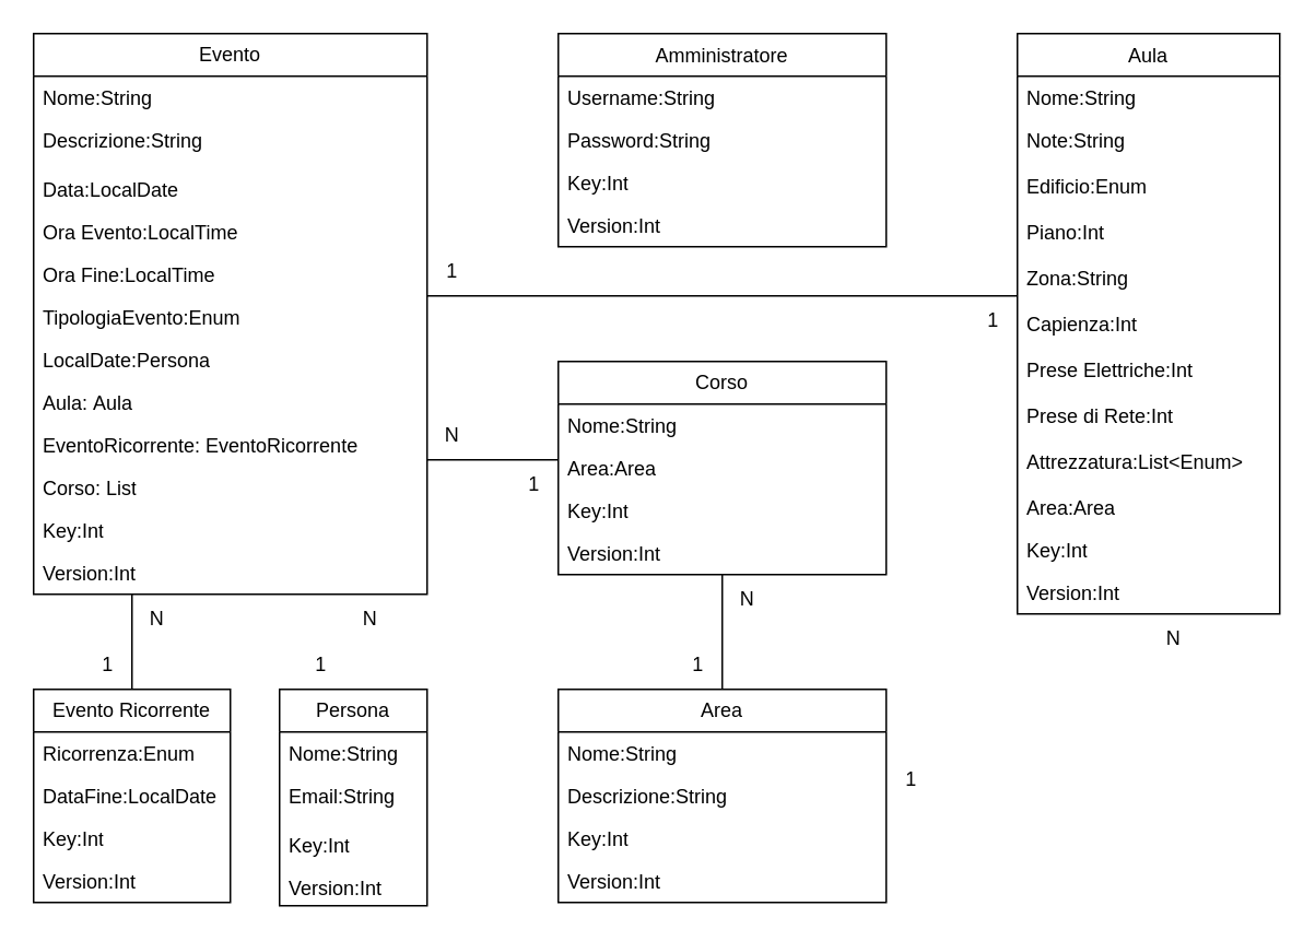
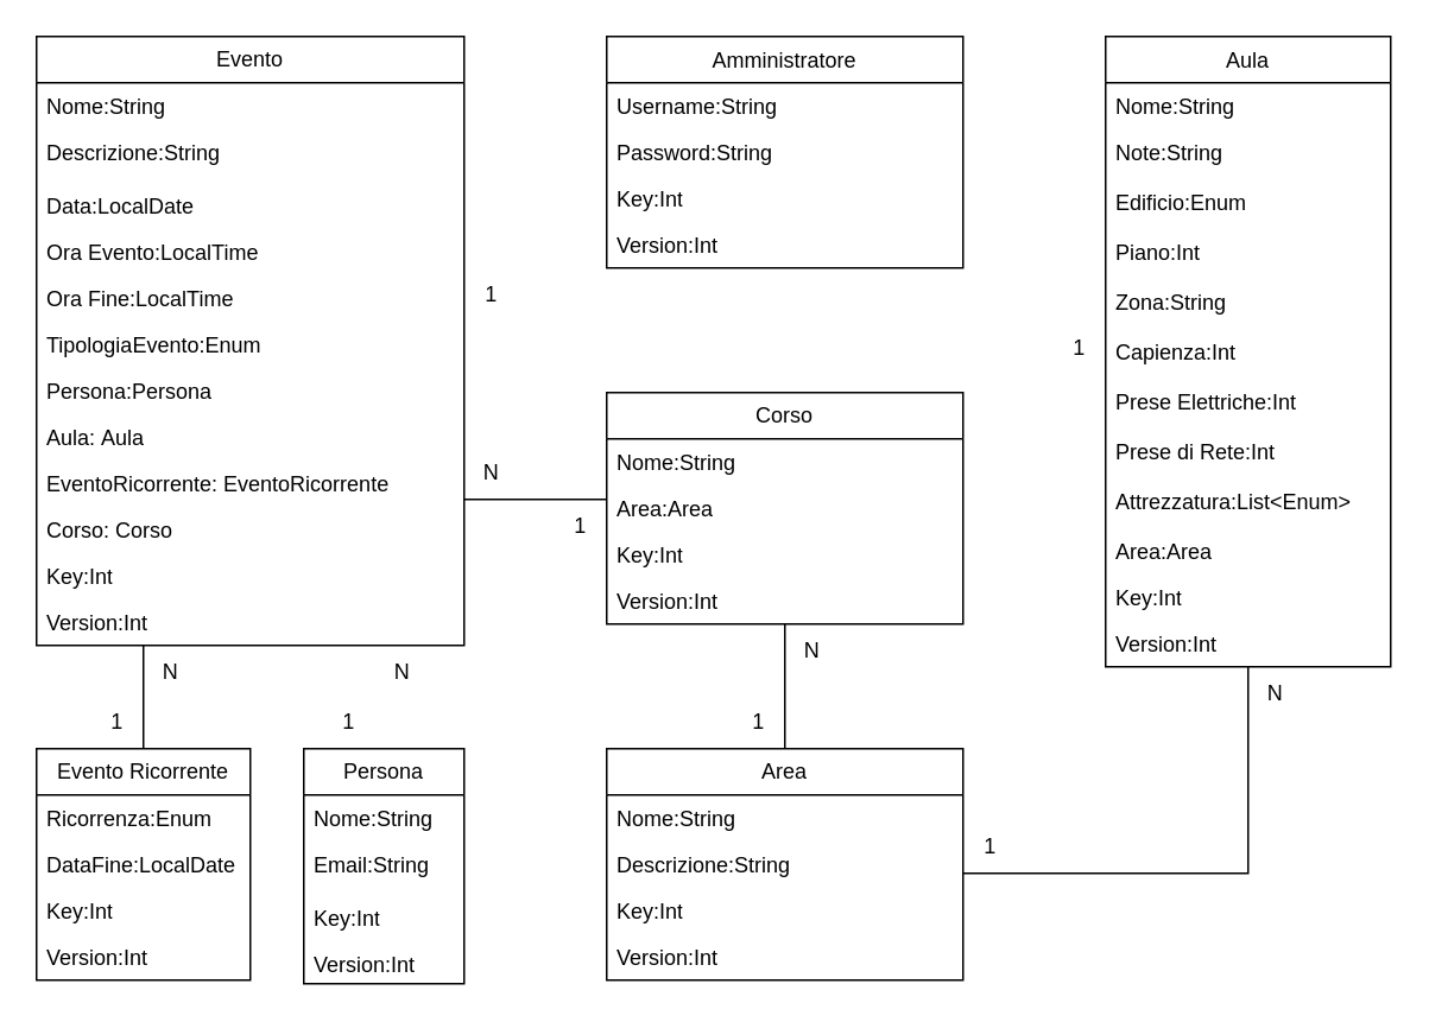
  <mxCell id="0" />
  <mxCell id="1" parent="0" />
  <mxCell id="2" value="Amministratore" style="swimlane;fontStyle=0;align=center;verticalAlign=top;childLayout=stackLayout;horizontal=1;startSize=26;horizontalStack=0;resizeParent=1;resizeLast=0;collapsible=1;marginBottom=0;rounded=0;shadow=0;strokeWidth=1;" parent="1" vertex="1"><mxGeometry x="340" y="20" width="200" height="130" as="geometry"><mxRectangle x="230" y="140" width="160" height="26" as="alternateBounds" /></mxGeometry></mxCell>
  <mxCell id="3" value="Username:String" style="text;align=left;verticalAlign=top;spacingLeft=4;spacingRight=4;overflow=hidden;rotatable=0;points=[[0,0.5],[1,0.5]];portConstraint=eastwest;" parent="2" vertex="1"><mxGeometry y="26" width="200" height="26" as="geometry" /></mxCell>
  <mxCell id="4" value="Password:String" style="text;align=left;verticalAlign=top;spacingLeft=4;spacingRight=4;overflow=hidden;rotatable=0;points=[[0,0.5],[1,0.5]];portConstraint=eastwest;rounded=0;shadow=0;html=0;" parent="2" vertex="1"><mxGeometry y="52" width="200" height="26" as="geometry" /></mxCell>
  <mxCell id="5" value="Key:Int" style="text;strokeColor=none;fillColor=none;align=left;verticalAlign=top;spacingLeft=4;spacingRight=4;overflow=hidden;rotatable=0;points=[[0,0.5],[1,0.5]];portConstraint=eastwest;whiteSpace=wrap;html=1;" parent="2" vertex="1"><mxGeometry y="78" width="200" height="26" as="geometry" /></mxCell>
  <mxCell id="6" value="Version:Int" style="text;strokeColor=none;fillColor=none;align=left;verticalAlign=top;spacingLeft=4;spacingRight=4;overflow=hidden;rotatable=0;points=[[0,0.5],[1,0.5]];portConstraint=eastwest;whiteSpace=wrap;html=1;" vertex="1" parent="2"><mxGeometry y="104" width="200" height="26" as="geometry" /></mxCell>
+ <mxCell id="7" style="edgeStyle=orthogonalEdgeStyle;rounded=0;orthogonalLoop=1;jettySize=auto;html=1;endArrow=none;endFill=0;" edge="1" parent="1" source="8" target="22"><mxGeometry relative="1" as="geometry"><Array as="points"><mxPoint x="700" y="490" /></Array></mxGeometry></mxCell>
  <mxCell id="8" value="Aula" style="swimlane;fontStyle=0;align=center;verticalAlign=top;childLayout=stackLayout;horizontal=1;startSize=26;horizontalStack=0;resizeParent=1;resizeLast=0;collapsible=1;marginBottom=0;rounded=0;shadow=0;strokeWidth=1;" parent="1" vertex="1"><mxGeometry x="620" y="20" width="160" height="354" as="geometry"><mxRectangle x="550" y="140" width="160" height="26" as="alternateBounds" /></mxGeometry></mxCell>
  <mxCell id="9" value="Nome:String" style="text;align=left;verticalAlign=top;spacingLeft=4;spacingRight=4;overflow=hidden;rotatable=0;points=[[0,0.5],[1,0.5]];portConstraint=eastwest;rounded=0;shadow=0;html=0;" parent="8" vertex="1"><mxGeometry y="26" width="160" height="26" as="geometry" /></mxCell>
  <mxCell id="10" value="Note:String" style="text;align=left;verticalAlign=top;spacingLeft=4;spacingRight=4;overflow=hidden;rotatable=0;points=[[0,0.5],[1,0.5]];portConstraint=eastwest;" parent="8" vertex="1"><mxGeometry y="52" width="160" height="28" as="geometry" /></mxCell>
  <mxCell id="11" value="Edificio:Enum" style="text;align=left;verticalAlign=top;spacingLeft=4;spacingRight=4;overflow=hidden;rotatable=0;points=[[0,0.5],[1,0.5]];portConstraint=eastwest;" parent="8" vertex="1"><mxGeometry y="80" width="160" height="28" as="geometry" /></mxCell>
  <mxCell id="12" value="Piano:Int" style="text;align=left;verticalAlign=top;spacingLeft=4;spacingRight=4;overflow=hidden;rotatable=0;points=[[0,0.5],[1,0.5]];portConstraint=eastwest;" parent="8" vertex="1"><mxGeometry y="108" width="160" height="28" as="geometry" /></mxCell>
  <mxCell id="13" value="Zona:String" style="text;align=left;verticalAlign=top;spacingLeft=4;spacingRight=4;overflow=hidden;rotatable=0;points=[[0,0.5],[1,0.5]];portConstraint=eastwest;" parent="8" vertex="1"><mxGeometry y="136" width="160" height="28" as="geometry" /></mxCell>
  <mxCell id="14" value="Capienza:Int" style="text;align=left;verticalAlign=top;spacingLeft=4;spacingRight=4;overflow=hidden;rotatable=0;points=[[0,0.5],[1,0.5]];portConstraint=eastwest;" parent="8" vertex="1"><mxGeometry y="164" width="160" height="28" as="geometry" /></mxCell>
  <mxCell id="15" value="Prese Elettriche:Int" style="text;align=left;verticalAlign=top;spacingLeft=4;spacingRight=4;overflow=hidden;rotatable=0;points=[[0,0.5],[1,0.5]];portConstraint=eastwest;" parent="8" vertex="1"><mxGeometry y="192" width="160" height="28" as="geometry" /></mxCell>
  <mxCell id="16" value="Prese di Rete:Int" style="text;align=left;verticalAlign=top;spacingLeft=4;spacingRight=4;overflow=hidden;rotatable=0;points=[[0,0.5],[1,0.5]];portConstraint=eastwest;" parent="8" vertex="1"><mxGeometry y="220" width="160" height="28" as="geometry" /></mxCell>
  <mxCell id="17" value="Attrezzatura:List&lt;Enum&gt;" style="text;align=left;verticalAlign=top;spacingLeft=4;spacingRight=4;overflow=hidden;rotatable=0;points=[[0,0.5],[1,0.5]];portConstraint=eastwest;" parent="8" vertex="1"><mxGeometry y="248" width="160" height="28" as="geometry" /></mxCell>
  <mxCell id="18" value="Area:Area" style="text;strokeColor=none;fillColor=none;align=left;verticalAlign=top;spacingLeft=4;spacingRight=4;overflow=hidden;rotatable=0;points=[[0,0.5],[1,0.5]];portConstraint=eastwest;whiteSpace=wrap;html=1;" vertex="1" parent="8"><mxGeometry y="276" width="160" height="26" as="geometry" /></mxCell>
  <mxCell id="19" value="Key:Int" style="text;strokeColor=none;fillColor=none;align=left;verticalAlign=top;spacingLeft=4;spacingRight=4;overflow=hidden;rotatable=0;points=[[0,0.5],[1,0.5]];portConstraint=eastwest;whiteSpace=wrap;html=1;" vertex="1" parent="8"><mxGeometry y="302" width="160" height="26" as="geometry" /></mxCell>
  <mxCell id="20" value="Version:Int" style="text;strokeColor=none;fillColor=none;align=left;verticalAlign=top;spacingLeft=4;spacingRight=4;overflow=hidden;rotatable=0;points=[[0,0.5],[1,0.5]];portConstraint=eastwest;whiteSpace=wrap;html=1;" vertex="1" parent="8"><mxGeometry y="328" width="160" height="26" as="geometry" /></mxCell>
  <mxCell id="21" value="" style="edgeStyle=orthogonalEdgeStyle;rounded=0;orthogonalLoop=1;jettySize=auto;html=1;endArrow=none;endFill=0;" edge="1" parent="1" source="22" target="52"><mxGeometry relative="1" as="geometry"><Array as="points"><mxPoint x="440" y="360" /><mxPoint x="440" y="360" /></Array></mxGeometry></mxCell>
  <mxCell id="22" value="Area" style="swimlane;fontStyle=0;childLayout=stackLayout;horizontal=1;startSize=26;fillColor=none;horizontalStack=0;resizeParent=1;resizeParentMax=0;resizeLast=0;collapsible=1;marginBottom=0;whiteSpace=wrap;html=1;" parent="1" vertex="1"><mxGeometry x="340" y="420" width="200" height="130" as="geometry" /></mxCell>
  <mxCell id="23" value="Nome:String" style="text;strokeColor=none;fillColor=none;align=left;verticalAlign=top;spacingLeft=4;spacingRight=4;overflow=hidden;rotatable=0;points=[[0,0.5],[1,0.5]];portConstraint=eastwest;whiteSpace=wrap;html=1;" parent="22" vertex="1"><mxGeometry y="26" width="200" height="26" as="geometry" /></mxCell>
  <mxCell id="24" value="Descrizione:String" style="text;strokeColor=none;fillColor=none;align=left;verticalAlign=top;spacingLeft=4;spacingRight=4;overflow=hidden;rotatable=0;points=[[0,0.5],[1,0.5]];portConstraint=eastwest;whiteSpace=wrap;html=1;" parent="22" vertex="1"><mxGeometry y="52" width="200" height="26" as="geometry" /></mxCell>
  <mxCell id="25" value="Key:Int" style="text;strokeColor=none;fillColor=none;align=left;verticalAlign=top;spacingLeft=4;spacingRight=4;overflow=hidden;rotatable=0;points=[[0,0.5],[1,0.5]];portConstraint=eastwest;whiteSpace=wrap;html=1;" vertex="1" parent="22"><mxGeometry y="78" width="200" height="26" as="geometry" /></mxCell>
  <mxCell id="26" value="Version:Int" style="text;strokeColor=none;fillColor=none;align=left;verticalAlign=top;spacingLeft=4;spacingRight=4;overflow=hidden;rotatable=0;points=[[0,0.5],[1,0.5]];portConstraint=eastwest;whiteSpace=wrap;html=1;" vertex="1" parent="22"><mxGeometry y="104" width="200" height="26" as="geometry" /></mxCell>
  <mxCell id="27" value="Persona" style="swimlane;fontStyle=0;childLayout=stackLayout;horizontal=1;startSize=26;fillColor=none;horizontalStack=0;resizeParent=1;resizeParentMax=0;resizeLast=0;collapsible=1;marginBottom=0;whiteSpace=wrap;html=1;" parent="1" vertex="1"><mxGeometry x="170" y="420" width="90" height="132" as="geometry" /></mxCell>
  <mxCell id="28" value="Nome:String" style="text;strokeColor=none;fillColor=none;align=left;verticalAlign=top;spacingLeft=4;spacingRight=4;overflow=hidden;rotatable=0;points=[[0,0.5],[1,0.5]];portConstraint=eastwest;whiteSpace=wrap;html=1;" parent="27" vertex="1"><mxGeometry y="26" width="90" height="26" as="geometry" /></mxCell>
  <mxCell id="29" value="Email:String" style="text;strokeColor=none;fillColor=none;align=left;verticalAlign=top;spacingLeft=4;spacingRight=4;overflow=hidden;rotatable=0;points=[[0,0.5],[1,0.5]];portConstraint=eastwest;whiteSpace=wrap;html=1;" parent="27" vertex="1"><mxGeometry y="52" width="90" height="30" as="geometry" /></mxCell>
  <mxCell id="30" value="Key:Int" style="text;strokeColor=none;fillColor=none;align=left;verticalAlign=top;spacingLeft=4;spacingRight=4;overflow=hidden;rotatable=0;points=[[0,0.5],[1,0.5]];portConstraint=eastwest;whiteSpace=wrap;html=1;" vertex="1" parent="27"><mxGeometry y="82" width="90" height="26" as="geometry" /></mxCell>
  <mxCell id="31" value="Version:Int" style="text;strokeColor=none;fillColor=none;align=left;verticalAlign=top;spacingLeft=4;spacingRight=4;overflow=hidden;rotatable=0;points=[[0,0.5],[1,0.5]];portConstraint=eastwest;whiteSpace=wrap;html=1;" vertex="1" parent="27"><mxGeometry y="108" width="90" height="24" as="geometry" /></mxCell>
  <mxCell id="32" style="edgeStyle=orthogonalEdgeStyle;rounded=0;orthogonalLoop=1;jettySize=auto;html=1;endArrow=none;endFill=0;" edge="1" parent="1" source="35" target="48"><mxGeometry relative="1" as="geometry"><Array as="points"><mxPoint x="310" y="280" /><mxPoint x="310" y="280" /></Array></mxGeometry></mxCell>
- <mxCell id="33" style="edgeStyle=orthogonalEdgeStyle;rounded=0;orthogonalLoop=1;jettySize=auto;html=1;endArrow=none;endFill=0;" edge="1" parent="1" source="35" target="8"><mxGeometry relative="1" as="geometry"><Array as="points"><mxPoint x="330" y="180" /><mxPoint x="330" y="180" /></Array></mxGeometry></mxCell>
  <mxCell id="34" style="edgeStyle=orthogonalEdgeStyle;rounded=0;orthogonalLoop=1;jettySize=auto;html=1;endArrow=none;endFill=0;" edge="1" parent="1" source="35" target="53"><mxGeometry relative="1" as="geometry"><Array as="points"><mxPoint x="80" y="380" /><mxPoint x="80" y="380" /></Array></mxGeometry></mxCell>
  <mxCell id="35" value="Evento" style="swimlane;fontStyle=0;childLayout=stackLayout;horizontal=1;startSize=26;fillColor=none;horizontalStack=0;resizeParent=1;resizeParentMax=0;resizeLast=0;collapsible=1;marginBottom=0;whiteSpace=wrap;html=1;" parent="1" vertex="1"><mxGeometry x="20" y="20" width="240" height="342" as="geometry" /></mxCell>
  <mxCell id="36" value="Nome:String" style="text;strokeColor=none;fillColor=none;align=left;verticalAlign=top;spacingLeft=4;spacingRight=4;overflow=hidden;rotatable=0;points=[[0,0.5],[1,0.5]];portConstraint=eastwest;whiteSpace=wrap;html=1;" parent="35" vertex="1"><mxGeometry y="26" width="240" height="26" as="geometry" /></mxCell>
  <mxCell id="37" value="Descrizione:String" style="text;strokeColor=none;fillColor=none;align=left;verticalAlign=top;spacingLeft=4;spacingRight=4;overflow=hidden;rotatable=0;points=[[0,0.5],[1,0.5]];portConstraint=eastwest;whiteSpace=wrap;html=1;" parent="35" vertex="1"><mxGeometry y="52" width="240" height="30" as="geometry" /></mxCell>
  <mxCell id="38" value="Data:LocalDate" style="text;strokeColor=none;fillColor=none;align=left;verticalAlign=top;spacingLeft=4;spacingRight=4;overflow=hidden;rotatable=0;points=[[0,0.5],[1,0.5]];portConstraint=eastwest;whiteSpace=wrap;html=1;" parent="35" vertex="1"><mxGeometry y="82" width="240" height="26" as="geometry" /></mxCell>
  <mxCell id="39" value="Ora Evento:LocalTime" style="text;strokeColor=none;fillColor=none;align=left;verticalAlign=top;spacingLeft=4;spacingRight=4;overflow=hidden;rotatable=0;points=[[0,0.5],[1,0.5]];portConstraint=eastwest;whiteSpace=wrap;html=1;" parent="35" vertex="1"><mxGeometry y="108" width="240" height="26" as="geometry" /></mxCell>
  <mxCell id="40" value="Ora Fine:LocalTime" style="text;strokeColor=none;fillColor=none;align=left;verticalAlign=top;spacingLeft=4;spacingRight=4;overflow=hidden;rotatable=0;points=[[0,0.5],[1,0.5]];portConstraint=eastwest;whiteSpace=wrap;html=1;" parent="35" vertex="1"><mxGeometry y="134" width="240" height="26" as="geometry" /></mxCell>
  <mxCell id="41" value="TipologiaEvento:Enum" style="text;strokeColor=none;fillColor=none;align=left;verticalAlign=top;spacingLeft=4;spacingRight=4;overflow=hidden;rotatable=0;points=[[0,0.5],[1,0.5]];portConstraint=eastwest;whiteSpace=wrap;html=1;" parent="35" vertex="1"><mxGeometry y="160" width="240" height="26" as="geometry" /></mxCell>
- <mxCell id="42" value="LocalDate:Persona&lt;br&gt;" style="text;strokeColor=none;fillColor=none;align=left;verticalAlign=top;spacingLeft=4;spacingRight=4;overflow=hidden;rotatable=0;points=[[0,0.5],[1,0.5]];portConstraint=eastwest;whiteSpace=wrap;html=1;" vertex="1" parent="35"><mxGeometry y="186" width="240" height="26" as="geometry" /></mxCell>
+ <mxCell id="42" value="Persona:Persona&lt;br&gt;" style="text;strokeColor=none;fillColor=none;align=left;verticalAlign=top;spacingLeft=4;spacingRight=4;overflow=hidden;rotatable=0;points=[[0,0.5],[1,0.5]];portConstraint=eastwest;whiteSpace=wrap;html=1;" vertex="1" parent="35"><mxGeometry y="186" width="240" height="26" as="geometry" /></mxCell>
  <mxCell id="43" value="Aula:&amp;nbsp;Aula" style="text;strokeColor=none;fillColor=none;align=left;verticalAlign=top;spacingLeft=4;spacingRight=4;overflow=hidden;rotatable=0;points=[[0,0.5],[1,0.5]];portConstraint=eastwest;whiteSpace=wrap;html=1;" vertex="1" parent="35"><mxGeometry y="212" width="240" height="26" as="geometry" /></mxCell>
  <mxCell id="44" value="EventoRicorrente:&amp;nbsp;EventoRicorrente" style="text;strokeColor=none;fillColor=none;align=left;verticalAlign=top;spacingLeft=4;spacingRight=4;overflow=hidden;rotatable=0;points=[[0,0.5],[1,0.5]];portConstraint=eastwest;whiteSpace=wrap;html=1;" vertex="1" parent="35"><mxGeometry y="238" width="240" height="26" as="geometry" /></mxCell>
- <mxCell id="45" value="Corso:&amp;nbsp;List" style="text;strokeColor=none;fillColor=none;align=left;verticalAlign=top;spacingLeft=4;spacingRight=4;overflow=hidden;rotatable=0;points=[[0,0.5],[1,0.5]];portConstraint=eastwest;whiteSpace=wrap;html=1;" vertex="1" parent="35"><mxGeometry y="264" width="240" height="26" as="geometry" /></mxCell>
+ <mxCell id="45" value="Corso:&amp;nbsp;Corso" style="text;strokeColor=none;fillColor=none;align=left;verticalAlign=top;spacingLeft=4;spacingRight=4;overflow=hidden;rotatable=0;points=[[0,0.5],[1,0.5]];portConstraint=eastwest;whiteSpace=wrap;html=1;" vertex="1" parent="35"><mxGeometry y="264" width="240" height="26" as="geometry" /></mxCell>
  <mxCell id="46" value="Key:Int" style="text;strokeColor=none;fillColor=none;align=left;verticalAlign=top;spacingLeft=4;spacingRight=4;overflow=hidden;rotatable=0;points=[[0,0.5],[1,0.5]];portConstraint=eastwest;whiteSpace=wrap;html=1;" vertex="1" parent="35"><mxGeometry y="290" width="240" height="26" as="geometry" /></mxCell>
  <mxCell id="47" value="Version:Int" style="text;strokeColor=none;fillColor=none;align=left;verticalAlign=top;spacingLeft=4;spacingRight=4;overflow=hidden;rotatable=0;points=[[0,0.5],[1,0.5]];portConstraint=eastwest;whiteSpace=wrap;html=1;" vertex="1" parent="35"><mxGeometry y="316" width="240" height="26" as="geometry" /></mxCell>
  <mxCell id="48" value="Corso" style="swimlane;fontStyle=0;childLayout=stackLayout;horizontal=1;startSize=26;fillColor=none;horizontalStack=0;resizeParent=1;resizeParentMax=0;resizeLast=0;collapsible=1;marginBottom=0;whiteSpace=wrap;html=1;" parent="1" vertex="1"><mxGeometry x="340" y="220" width="200" height="130" as="geometry" /></mxCell>
  <mxCell id="49" value="Nome:String" style="text;strokeColor=none;fillColor=none;align=left;verticalAlign=top;spacingLeft=4;spacingRight=4;overflow=hidden;rotatable=0;points=[[0,0.5],[1,0.5]];portConstraint=eastwest;whiteSpace=wrap;html=1;" parent="48" vertex="1"><mxGeometry y="26" width="200" height="26" as="geometry" /></mxCell>
  <mxCell id="50" value="Area:Area" style="text;strokeColor=none;fillColor=none;align=left;verticalAlign=top;spacingLeft=4;spacingRight=4;overflow=hidden;rotatable=0;points=[[0,0.5],[1,0.5]];portConstraint=eastwest;whiteSpace=wrap;html=1;" vertex="1" parent="48"><mxGeometry y="52" width="200" height="26" as="geometry" /></mxCell>
  <mxCell id="51" value="Key:Int" style="text;strokeColor=none;fillColor=none;align=left;verticalAlign=top;spacingLeft=4;spacingRight=4;overflow=hidden;rotatable=0;points=[[0,0.5],[1,0.5]];portConstraint=eastwest;whiteSpace=wrap;html=1;" vertex="1" parent="48"><mxGeometry y="78" width="200" height="26" as="geometry" /></mxCell>
  <mxCell id="52" value="Version:Int" style="text;strokeColor=none;fillColor=none;align=left;verticalAlign=top;spacingLeft=4;spacingRight=4;overflow=hidden;rotatable=0;points=[[0,0.5],[1,0.5]];portConstraint=eastwest;whiteSpace=wrap;html=1;" vertex="1" parent="48"><mxGeometry y="104" width="200" height="26" as="geometry" /></mxCell>
  <mxCell id="53" value="Evento Ricorrente" style="swimlane;fontStyle=0;childLayout=stackLayout;horizontal=1;startSize=26;fillColor=none;horizontalStack=0;resizeParent=1;resizeParentMax=0;resizeLast=0;collapsible=1;marginBottom=0;whiteSpace=wrap;html=1;" parent="1" vertex="1"><mxGeometry x="20" y="420" width="120" height="130" as="geometry" /></mxCell>
  <mxCell id="54" value="Ricorrenza:Enum" style="text;strokeColor=none;fillColor=none;align=left;verticalAlign=top;spacingLeft=4;spacingRight=4;overflow=hidden;rotatable=0;points=[[0,0.5],[1,0.5]];portConstraint=eastwest;whiteSpace=wrap;html=1;" parent="53" vertex="1"><mxGeometry y="26" width="120" height="26" as="geometry" /></mxCell>
  <mxCell id="55" value="DataFine:LocalDate" style="text;strokeColor=none;fillColor=none;align=left;verticalAlign=top;spacingLeft=4;spacingRight=4;overflow=hidden;rotatable=0;points=[[0,0.5],[1,0.5]];portConstraint=eastwest;whiteSpace=wrap;html=1;" parent="53" vertex="1"><mxGeometry y="52" width="120" height="26" as="geometry" /></mxCell>
  <mxCell id="56" value="Key:Int" style="text;strokeColor=none;fillColor=none;align=left;verticalAlign=top;spacingLeft=4;spacingRight=4;overflow=hidden;rotatable=0;points=[[0,0.5],[1,0.5]];portConstraint=eastwest;whiteSpace=wrap;html=1;" vertex="1" parent="53"><mxGeometry y="78" width="120" height="26" as="geometry" /></mxCell>
  <mxCell id="57" value="Version:Int" style="text;strokeColor=none;fillColor=none;align=left;verticalAlign=top;spacingLeft=4;spacingRight=4;overflow=hidden;rotatable=0;points=[[0,0.5],[1,0.5]];portConstraint=eastwest;whiteSpace=wrap;html=1;" vertex="1" parent="53"><mxGeometry y="104" width="120" height="26" as="geometry" /></mxCell>
  <mxCell id="58" value="N" style="text;html=1;align=center;verticalAlign=middle;resizable=0;points=[];autosize=1;strokeColor=none;fillColor=none;" vertex="1" parent="1"><mxGeometry x="80" y="362" width="30" height="30" as="geometry" /></mxCell>
  <mxCell id="59" value="1" style="text;html=1;align=center;verticalAlign=middle;resizable=0;points=[];autosize=1;strokeColor=none;fillColor=none;" vertex="1" parent="1"><mxGeometry x="50" y="390" width="30" height="30" as="geometry" /></mxCell>
  <mxCell id="60" value="N" style="text;html=1;align=center;verticalAlign=middle;resizable=0;points=[];autosize=1;strokeColor=none;fillColor=none;" vertex="1" parent="1"><mxGeometry x="210" y="362" width="30" height="30" as="geometry" /></mxCell>
  <mxCell id="61" value="1" style="text;html=1;align=center;verticalAlign=middle;resizable=0;points=[];autosize=1;strokeColor=none;fillColor=none;" vertex="1" parent="1"><mxGeometry x="180" y="390" width="30" height="30" as="geometry" /></mxCell>
  <mxCell id="62" value="N" style="text;html=1;align=center;verticalAlign=middle;resizable=0;points=[];autosize=1;strokeColor=none;fillColor=none;" vertex="1" parent="1"><mxGeometry x="260" y="250" width="30" height="30" as="geometry" /></mxCell>
  <mxCell id="63" value="1" style="text;html=1;align=center;verticalAlign=middle;resizable=0;points=[];autosize=1;strokeColor=none;fillColor=none;" vertex="1" parent="1"><mxGeometry x="310" y="280" width="30" height="30" as="geometry" /></mxCell>
  <mxCell id="64" value="N" style="text;html=1;align=center;verticalAlign=middle;resizable=0;points=[];autosize=1;strokeColor=none;fillColor=none;" vertex="1" parent="1"><mxGeometry x="440" y="350" width="30" height="30" as="geometry" /></mxCell>
  <mxCell id="65" value="1" style="text;html=1;align=center;verticalAlign=middle;resizable=0;points=[];autosize=1;strokeColor=none;fillColor=none;" vertex="1" parent="1"><mxGeometry x="410" y="390" width="30" height="30" as="geometry" /></mxCell>
  <mxCell id="66" value="N" style="text;html=1;align=center;verticalAlign=middle;resizable=0;points=[];autosize=1;strokeColor=none;fillColor=none;" vertex="1" parent="1"><mxGeometry x="700" y="374" width="30" height="30" as="geometry" /></mxCell>
  <mxCell id="67" value="1" style="text;html=1;align=center;verticalAlign=middle;resizable=0;points=[];autosize=1;strokeColor=none;fillColor=none;" vertex="1" parent="1"><mxGeometry x="540" y="460" width="30" height="30" as="geometry" /></mxCell>
  <mxCell id="68" value="1" style="text;html=1;align=center;verticalAlign=middle;resizable=0;points=[];autosize=1;strokeColor=none;fillColor=none;" vertex="1" parent="1"><mxGeometry x="590" y="180" width="30" height="30" as="geometry" /></mxCell>
  <mxCell id="69" value="1" style="text;html=1;align=center;verticalAlign=middle;resizable=0;points=[];autosize=1;strokeColor=none;fillColor=none;" vertex="1" parent="1"><mxGeometry x="260" y="150" width="30" height="30" as="geometry" /></mxCell>
